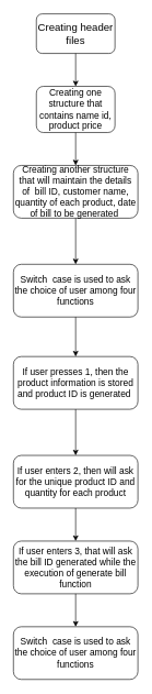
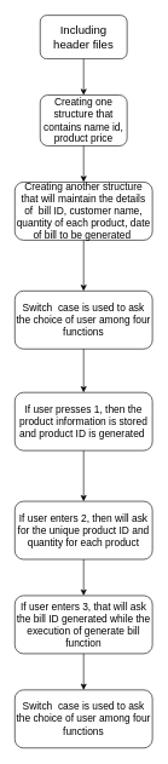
  <mxCell id="0" />
  <mxCell id="1" parent="0" />
- <mxCell id="2" value="&lt;font size=&quot;3&quot;&gt;Creating header files&lt;/font&gt;" style="rounded=1;whiteSpace=wrap;html=1;" vertex="1" parent="1"><mxGeometry x="55" y="20" width="120" height="60" as="geometry" /></mxCell>
+ <mxCell id="2" value="&lt;font size=&quot;3&quot;&gt;Including header files&lt;/font&gt;" style="rounded=1;whiteSpace=wrap;html=1;" vertex="1" parent="1"><mxGeometry x="55" y="20" width="120" height="60" as="geometry" /></mxCell>
  <mxCell id="3" value="Creating one structure that contains name id, product price" style="rounded=1;whiteSpace=wrap;html=1;fontSize=14;" vertex="1" parent="1"><mxGeometry x="55" y="130" width="120" height="70" as="geometry" /></mxCell>
  <mxCell id="4" value="Creating another structure that will maintain the details of&amp;nbsp; bill ID, customer name, quantity of each product, date of bill to be generated&amp;nbsp;" style="rounded=1;whiteSpace=wrap;html=1;fontSize=14;" vertex="1" parent="1"><mxGeometry x="20" y="250" width="190" height="80" as="geometry" /></mxCell>
  <mxCell id="5" value="" style="endArrow=classic;html=1;rounded=0;fontSize=14;exitX=0.5;exitY=1;exitDx=0;exitDy=0;entryX=0.5;entryY=0;entryDx=0;entryDy=0;" edge="1" parent="1" source="2" target="3"><mxGeometry width="50" height="50" relative="1" as="geometry"><mxPoint x="155" y="80" as="sourcePoint" /><mxPoint x="105" y="130" as="targetPoint" /></mxGeometry></mxCell>
  <mxCell id="6" value="" style="endArrow=classic;html=1;rounded=0;fontSize=14;entryX=0.5;entryY=0;entryDx=0;entryDy=0;exitX=0.5;exitY=1;exitDx=0;exitDy=0;" edge="1" parent="1" source="3" target="4"><mxGeometry width="50" height="50" relative="1" as="geometry"><mxPoint x="125" y="200" as="sourcePoint" /><mxPoint x="125" y="240" as="targetPoint" /></mxGeometry></mxCell>
  <mxCell id="7" value="" style="edgeStyle=orthogonalEdgeStyle;rounded=0;orthogonalLoop=1;jettySize=auto;html=1;fontSize=14;" edge="1" parent="1" source="4" target="8"><mxGeometry relative="1" as="geometry" /></mxCell>
  <mxCell id="8" value="Switch&amp;nbsp; case is used to ask the choice of user among four functions" style="rounded=1;whiteSpace=wrap;html=1;fontSize=14;" vertex="1" parent="1"><mxGeometry x="20" y="400" width="190" height="80" as="geometry" /></mxCell>
  <mxCell id="9" value="If user presses 1, then the product information is stored and product ID is generated&amp;nbsp;" style="rounded=1;whiteSpace=wrap;html=1;fontSize=14;" vertex="1" parent="1"><mxGeometry x="20" y="540" width="190" height="80" as="geometry" /></mxCell>
  <mxCell id="10" value="If user enters 2, then will ask for the unique product ID and quantity for each product" style="rounded=1;whiteSpace=wrap;html=1;fontSize=14;" vertex="1" parent="1"><mxGeometry x="20" y="690" width="190" height="80" as="geometry" /></mxCell>
  <mxCell id="11" value="If user enters 3, that will ask the bill ID generated while the execution of generate bill function" style="rounded=1;whiteSpace=wrap;html=1;fontSize=14;" vertex="1" parent="1"><mxGeometry x="20" y="820" width="190" height="80" as="geometry" /></mxCell>
  <mxCell id="12" value="Switch&amp;nbsp; case is used to ask the choice of user among four functions" style="rounded=1;whiteSpace=wrap;html=1;fontSize=14;" vertex="1" parent="1"><mxGeometry x="20" y="950" width="190" height="80" as="geometry" /></mxCell>
  <mxCell id="13" value="" style="endArrow=classic;html=1;rounded=0;fontSize=14;entryX=0.5;entryY=0;entryDx=0;entryDy=0;exitX=0.5;exitY=1;exitDx=0;exitDy=0;" edge="1" parent="1" source="8" target="9"><mxGeometry width="50" height="50" relative="1" as="geometry"><mxPoint x="105" y="480" as="sourcePoint" /><mxPoint x="55" y="530" as="targetPoint" /></mxGeometry></mxCell>
  <mxCell id="14" value="" style="endArrow=classic;html=1;rounded=0;fontSize=14;entryX=0.5;entryY=0;entryDx=0;entryDy=0;" edge="1" parent="1" target="10"><mxGeometry width="50" height="50" relative="1" as="geometry"><mxPoint x="115" y="620" as="sourcePoint" /><mxPoint x="65" y="670" as="targetPoint" /></mxGeometry></mxCell>
  <mxCell id="15" value="" style="endArrow=classic;html=1;rounded=0;fontSize=14;entryX=0.5;entryY=0;entryDx=0;entryDy=0;" edge="1" parent="1" target="11"><mxGeometry width="50" height="50" relative="1" as="geometry"><mxPoint x="115" y="770" as="sourcePoint" /><mxPoint x="65" y="820" as="targetPoint" /></mxGeometry></mxCell>
  <mxCell id="16" value="" style="endArrow=classic;html=1;rounded=0;fontSize=14;entryX=0.5;entryY=0;entryDx=0;entryDy=0;" edge="1" parent="1" target="12"><mxGeometry width="50" height="50" relative="1" as="geometry"><mxPoint x="115" y="900" as="sourcePoint" /><mxPoint x="65" y="950" as="targetPoint" /></mxGeometry></mxCell>
